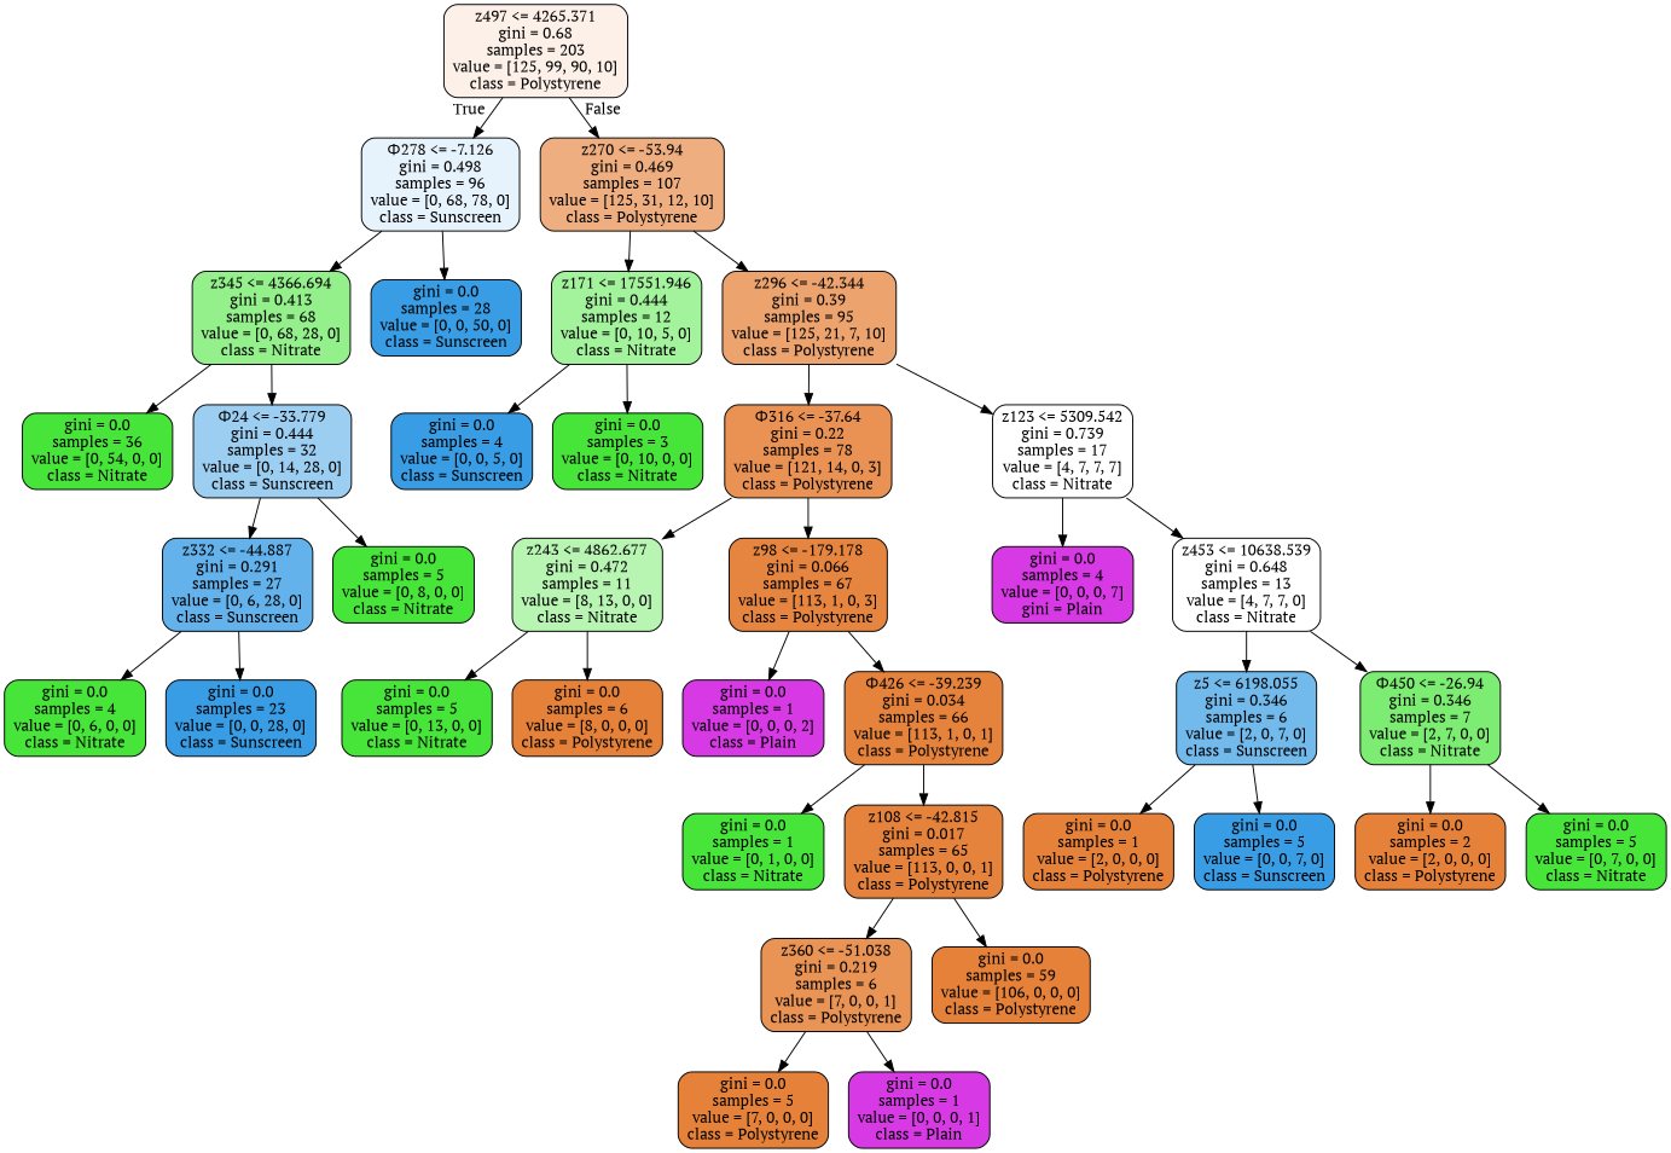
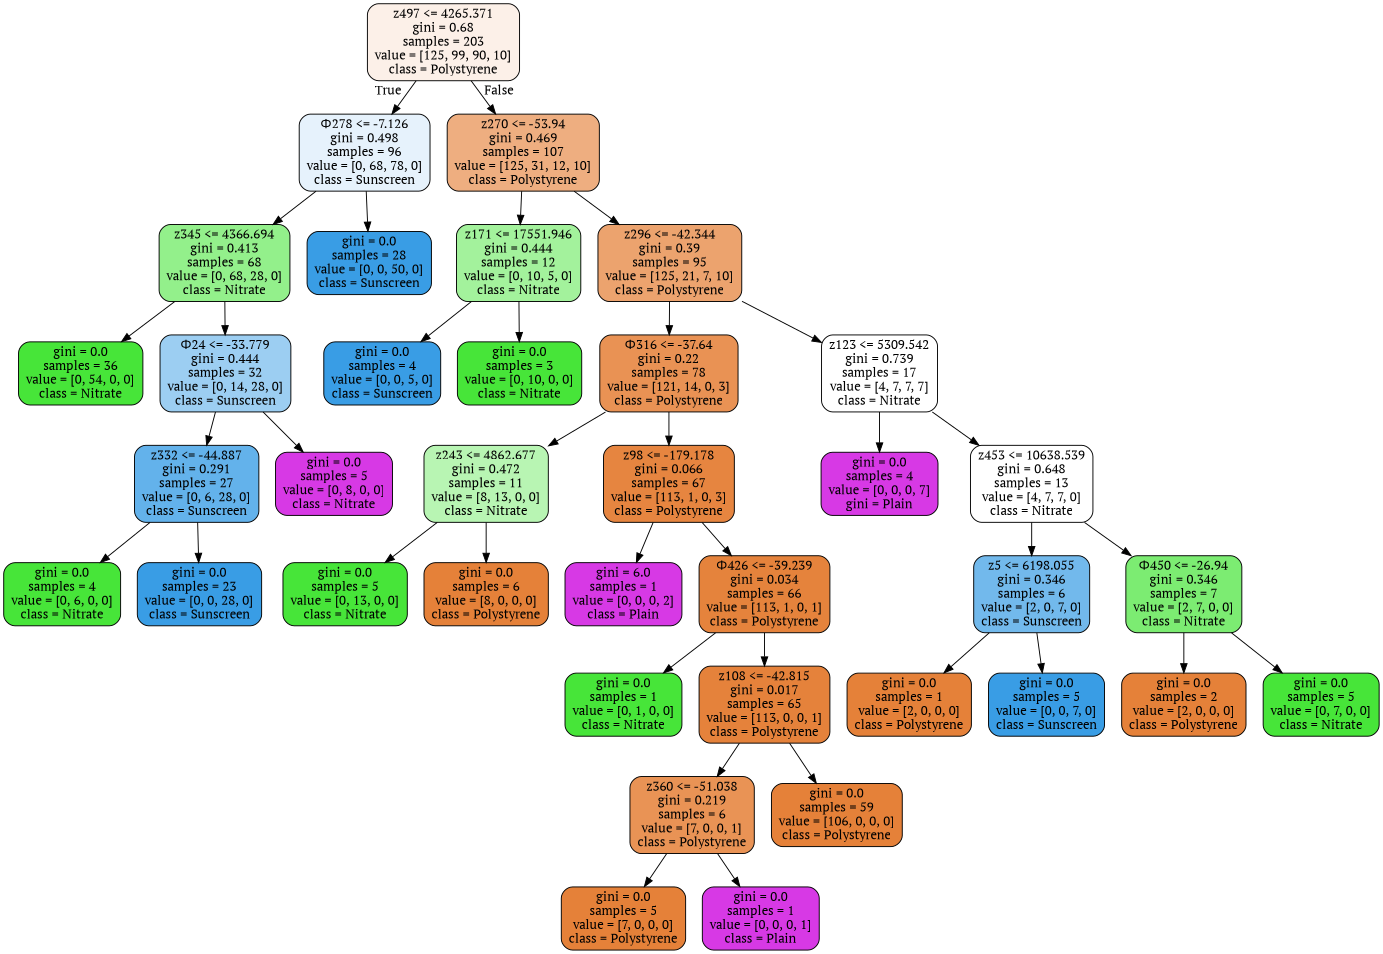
  digraph {
    fontname="PT Serif"
    node [color=black fillcolor="#47e539" fontname="PT Serif" shape=box style="filled, rounded"]
    edge [fontname="PT Serif"]
    n1 [fillcolor="#fcf0e8" label="z497 <= 4265.371\ngini = 0.68\nsamples = 203\nvalue = [125, 99, 90, 10]\nclass = Polystyrene"]
    n2 [fillcolor="#e6f2fc" label="Φ278 <= -7.126\ngini = 0.498\nsamples = 96\nvalue = [0, 68, 78, 0]\nclass = Sunscreen"]
    n3 [fillcolor="#eeae80" label="z270 <= -53.94\ngini = 0.469\nsamples = 107\nvalue = [125, 31, 12, 10]\nclass = Polystyrene"]
    n4 [fillcolor="#93f08b" label="z345 <= 4366.694\ngini = 0.413\nsamples = 68\nvalue = [0, 68, 28, 0]\nclass = Nitrate"]
    n5 [fillcolor="#399de5" label="gini = 0.0\nsamples = 28\nvalue = [0, 0, 50, 0]\nclass = Sunscreen"]
    n6 [fillcolor="#a3f29c" label="z171 <= 17551.946\ngini = 0.444\nsamples = 12\nvalue = [0, 10, 5, 0]\nclass = Nitrate"]
    n7 [fillcolor="#eca36e" label="z296 <= -42.344\ngini = 0.39\nsamples = 95\nvalue = [125, 21, 7, 10]\nclass = Polystyrene"]
    n8 [label="gini = 0.0\nsamples = 36\nvalue = [0, 54, 0, 0]\nclass = Nitrate"]
    n9 [fillcolor="#9ccef2" label="Φ24 <= -33.779\ngini = 0.444\nsamples = 32\nvalue = [0, 14, 28, 0]\nclass = Sunscreen"]
    n10 [fillcolor="#63b2eb" label="z332 <= -44.887\ngini = 0.291\nsamples = 27\nvalue = [0, 6, 28, 0]\nclass = Sunscreen"]
-   n11 [label="gini = 0.0\nsamples = 5\nvalue = [0, 8, 0, 0]\nclass = Nitrate"]
+   n11 [fillcolor="#d739e5" label="gini = 0.0\nsamples = 5\nvalue = [0, 8, 0, 0]\nclass = Nitrate"]
    n12 [label="gini = 0.0\nsamples = 4\nvalue = [0, 6, 0, 0]\nclass = Nitrate"]
    n13 [fillcolor="#399de5" label="gini = 0.0\nsamples = 23\nvalue = [0, 0, 28, 0]\nclass = Sunscreen"]
    n14 [fillcolor="#399de5" label="gini = 0.0\nsamples = 4\nvalue = [0, 0, 5, 0]\nclass = Sunscreen"]
    n15 [label="gini = 0.0\nsamples = 3\nvalue = [0, 10, 0, 0]\nclass = Nitrate"]
    n16 [fillcolor="#e99254" label="Φ316 <= -37.64\ngini = 0.22\nsamples = 78\nvalue = [121, 14, 0, 3]\nclass = Polystyrene"]
    n17 [fillcolor="#ffffff" label="z123 <= 5309.542\ngini = 0.739\nsamples = 17\nvalue = [4, 7, 7, 7]\nclass = Nitrate"]
    n18 [fillcolor="#b8f5b3" label="z243 <= 4862.677\ngini = 0.472\nsamples = 11\nvalue = [8, 13, 0, 0]\nclass = Nitrate"]
    n19 [fillcolor="#e68540" label="z98 <= -179.178\ngini = 0.066\nsamples = 67\nvalue = [113, 1, 0, 3]\nclass = Polystyrene"]
    n20 [fillcolor="#d739e5" label="gini = 0.0\nsamples = 4\nvalue = [0, 0, 0, 7]\ngini = Plain"]
    n21 [fillcolor="#ffffff" label="z453 <= 10638.539\ngini = 0.648\nsamples = 13\nvalue = [4, 7, 7, 0]\nclass = Nitrate"]
    n22 [label="gini = 0.0\nsamples = 5\nvalue = [0, 13, 0, 0]\nclass = Nitrate"]
    n23 [fillcolor="#e58139" label="gini = 0.0\nsamples = 6\nvalue = [8, 0, 0, 0]\nclass = Polystyrene"]
-   n24 [fillcolor="#d739e5" label="gini = 0.0\nsamples = 1\nvalue = [0, 0, 0, 2]\nclass = Plain"]
+   n24 [fillcolor="#d739e5" label="gini = 6.0\nsamples = 1\nvalue = [0, 0, 0, 2]\nclass = Plain"]
    n25 [fillcolor="#e5833c" label="Φ426 <= -39.239\ngini = 0.034\nsamples = 66\nvalue = [113, 1, 0, 1]\nclass = Polystyrene"]
    n26 [label="gini = 0.0\nsamples = 1\nvalue = [0, 1, 0, 0]\nclass = Nitrate"]
    n27 [fillcolor="#e5823b" label="z108 <= -42.815\ngini = 0.017\nsamples = 65\nvalue = [113, 0, 0, 1]\nclass = Polystyrene"]
    n28 [fillcolor="#e99355" label="z360 <= -51.038\ngini = 0.219\nsamples = 6\nvalue = [7, 0, 0, 1]\nclass = Polystyrene"]
    n29 [fillcolor="#e58139" label="gini = 0.0\nsamples = 59\nvalue = [106, 0, 0, 0]\nclass = Polystyrene"]
    n30 [fillcolor="#e58139" label="gini = 0.0\nsamples = 5\nvalue = [7, 0, 0, 0]\nclass = Polystyrene"]
    n31 [fillcolor="#d739e5" label="gini = 0.0\nsamples = 1\nvalue = [0, 0, 0, 1]\nclass = Plain"]
    n32 [fillcolor="#72b9ec" label="z5 <= 6198.055\ngini = 0.346\nsamples = 6\nvalue = [2, 0, 7, 0]\nclass = Sunscreen"]
    n33 [fillcolor="#7cec72" label="Φ450 <= -26.94\ngini = 0.346\nsamples = 7\nvalue = [2, 7, 0, 0]\nclass = Nitrate"]
    n34 [fillcolor="#e58139" label="gini = 0.0\nsamples = 1\nvalue = [2, 0, 0, 0]\nclass = Polystyrene"]
    n35 [fillcolor="#399de5" label="gini = 0.0\nsamples = 5\nvalue = [0, 0, 7, 0]\nclass = Sunscreen"]
    n36 [fillcolor="#e58139" label="gini = 0.0\nsamples = 2\nvalue = [2, 0, 0, 0]\nclass = Polystyrene"]
    n37 [label="gini = 0.0\nsamples = 5\nvalue = [0, 7, 0, 0]\nclass = Nitrate"]
    n1 -> n2 [headlabel=True labelangle=45 labeldistance=2.5]
    n1 -> n3 [headlabel=False labelangle=-45 labeldistance=2.5]
    n2 -> n4
    n2 -> n5
    n3 -> n6
    n3 -> n7
    n4 -> n8
    n4 -> n9
    n6 -> n14
    n6 -> n15
    n7 -> n16
    n7 -> n17
    n9 -> n10
    n9 -> n11
    n10 -> n12
    n10 -> n13
    n16 -> n18
    n16 -> n19
    n17 -> n20
    n17 -> n21
    n18 -> n22
    n18 -> n23
    n19 -> n24
    n19 -> n25
    n21 -> n32
    n21 -> n33
    n25 -> n26
    n25 -> n27
    n27 -> n28
    n27 -> n29
    n28 -> n30
    n28 -> n31
    n32 -> n34
    n32 -> n35
    n33 -> n36
    n33 -> n37
  }
